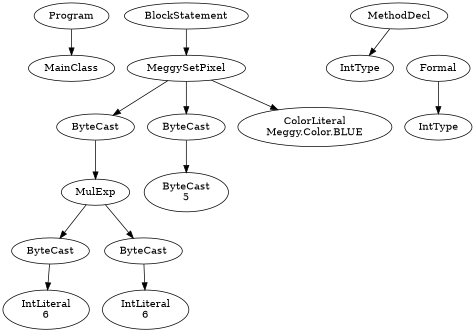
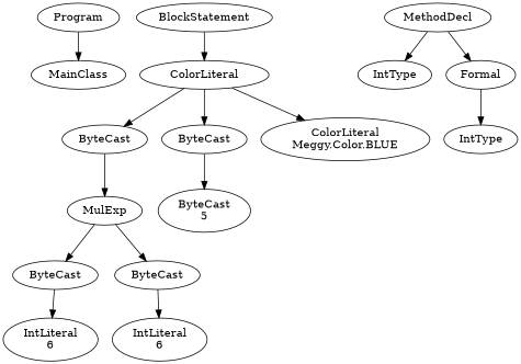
  digraph {
    n1 [label=Program]
    n2 [label=MainClass]
    n3 [label=BlockStatement]
-   n4 [label=MeggySetPixel]
+   n4 [label=ColorLiteral]
    n5 [label=ByteCast]
    n6 [label=ByteCast]
    n7 [label="ColorLiteral\nMeggy.Color.BLUE"]
    n8 [label=MulExp]
    n9 [label="ByteCast\n5"]
    n10 [label=ByteCast]
    n11 [label=ByteCast]
    n12 [label="IntLiteral\n6"]
    n13 [label="IntLiteral\n6"]
    n14 [label=MethodDecl]
    n15 [label=IntType]
    n16 [label=Formal]
    n17 [label=IntType]
    n1 -> n2
    n3 -> n4
    n4 -> n5
    n4 -> n6
    n4 -> n7
    n5 -> n8
    n6 -> n9
    n8 -> n10
    n8 -> n11
    n10 -> n12
    n11 -> n13
    n14 -> n15
+   n14 -> n16
    n16 -> n17
  }
